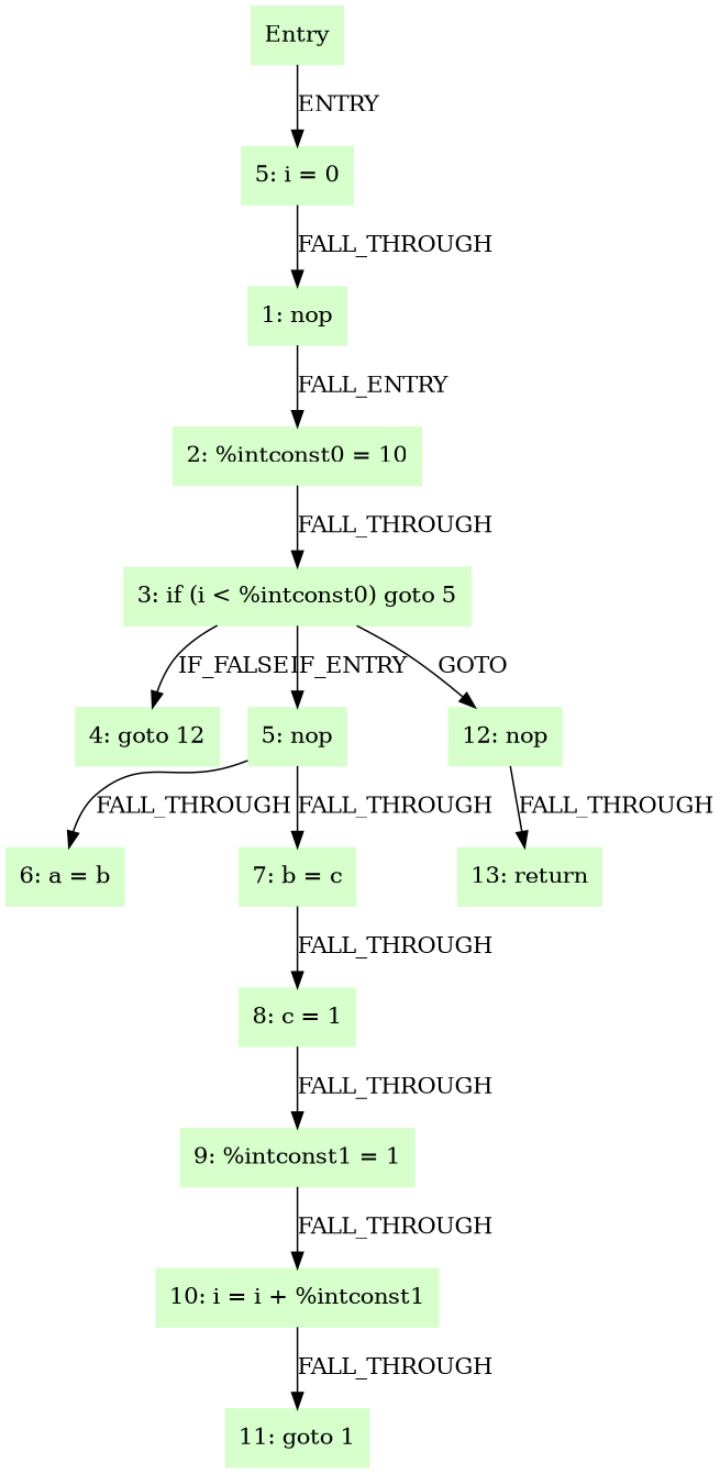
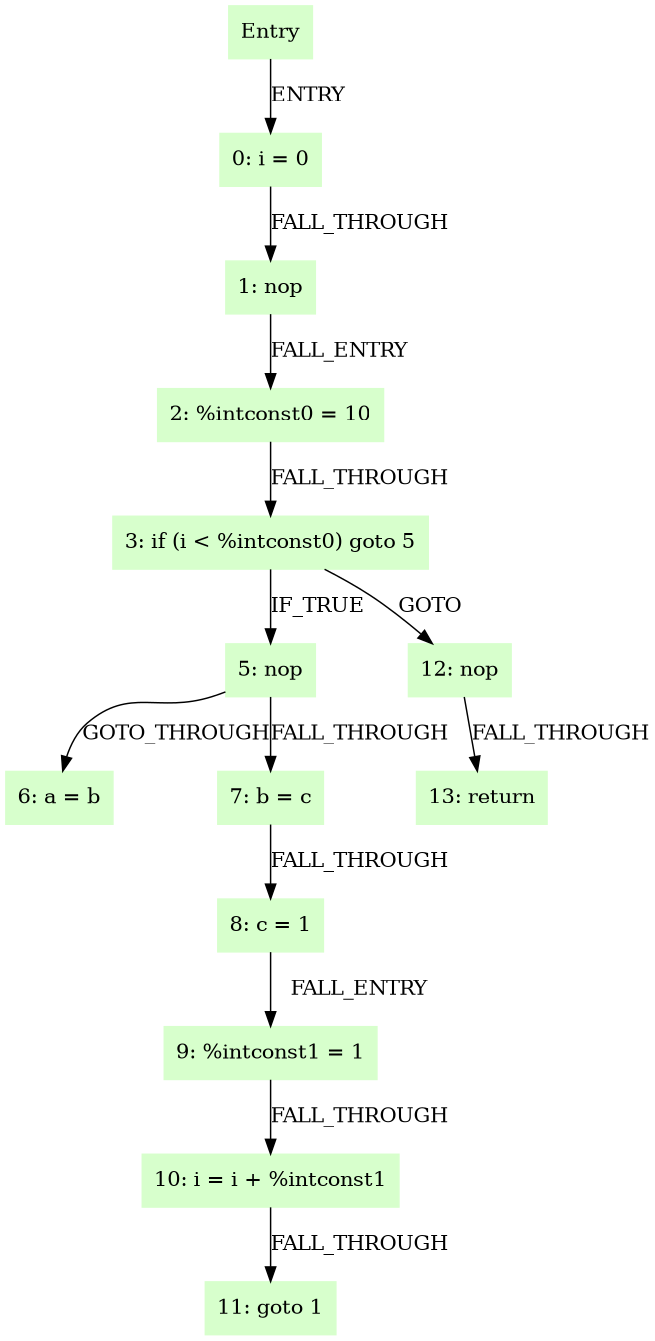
  digraph {
    node [color=".3 .2 1.0" shape=box style=filled]
    Entry
-   "0: i = 0" [label="5: i = 0"]
+   "0: i = 0"
    "1: nop"
    "2: %intconst0 = 10"
    "3: if (i < %intconst0) goto 5"
-   "4: goto 12"
    "5: nop"
    "12: nop"
    "6: a = b"
    "7: b = c"
    "13: return"
    "8: c = 1"
    "9: %intconst1 = 1"
    "10: i = i + %intconst1"
    "11: goto 1"
    Entry -> "0: i = 0" [label=ENTRY]
    "0: i = 0" -> "1: nop" [label=FALL_THROUGH]
    "1: nop" -> "2: %intconst0 = 10" [label=FALL_ENTRY]
    "2: %intconst0 = 10" -> "3: if (i < %intconst0) goto 5" [label=FALL_THROUGH]
-   "3: if (i < %intconst0) goto 5" -> "4: goto 12" [label=IF_FALSE]
-   "3: if (i < %intconst0) goto 5" -> "5: nop" [label=IF_ENTRY]
+   "3: if (i < %intconst0) goto 5" -> "5: nop" [label=IF_TRUE]
    "3: if (i < %intconst0) goto 5" -> "12: nop" [label=GOTO]
-   "5: nop" -> "6: a = b" [label=FALL_THROUGH]
+   "5: nop" -> "6: a = b" [label=GOTO_THROUGH]
    "5: nop" -> "7: b = c" [label=FALL_THROUGH]
    "12: nop" -> "13: return" [label=FALL_THROUGH]
    "7: b = c" -> "8: c = 1" [label=FALL_THROUGH]
-   "8: c = 1" -> "9: %intconst1 = 1" [label=FALL_THROUGH]
+   "8: c = 1" -> "9: %intconst1 = 1" [label=FALL_ENTRY]
    "9: %intconst1 = 1" -> "10: i = i + %intconst1" [label=FALL_THROUGH]
    "10: i = i + %intconst1" -> "11: goto 1" [label=FALL_THROUGH]
  }
